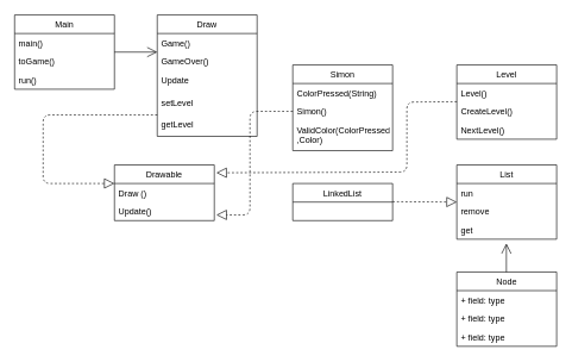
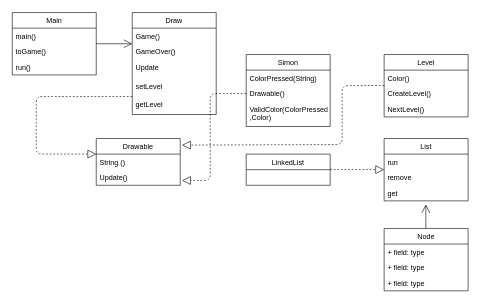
  <mxCell id="0" />
  <mxCell id="1" parent="0" />
  <mxCell id="2" value="Main" style="swimlane;fontStyle=0;childLayout=stackLayout;horizontal=1;startSize=26;fillColor=none;horizontalStack=0;resizeParent=1;resizeParentMax=0;resizeLast=0;collapsible=1;marginBottom=0;" vertex="1" parent="1"><mxGeometry x="20" y="20" width="140" height="104" as="geometry" /></mxCell>
  <mxCell id="3" value="main()" style="text;strokeColor=none;fillColor=none;align=left;verticalAlign=top;spacingLeft=4;spacingRight=4;overflow=hidden;rotatable=0;points=[[0,0.5],[1,0.5]];portConstraint=eastwest;" vertex="1" parent="2"><mxGeometry y="26" width="140" height="26" as="geometry" /></mxCell>
  <mxCell id="4" value="toGame()" style="text;strokeColor=none;fillColor=none;align=left;verticalAlign=top;spacingLeft=4;spacingRight=4;overflow=hidden;rotatable=0;points=[[0,0.5],[1,0.5]];portConstraint=eastwest;" vertex="1" parent="2"><mxGeometry y="52" width="140" height="26" as="geometry" /></mxCell>
  <mxCell id="5" value="run()" style="text;strokeColor=none;fillColor=none;align=left;verticalAlign=top;spacingLeft=4;spacingRight=4;overflow=hidden;rotatable=0;points=[[0,0.5],[1,0.5]];portConstraint=eastwest;" vertex="1" parent="2"><mxGeometry y="78" width="140" height="26" as="geometry" /></mxCell>
  <mxCell id="6" value="Simon" style="swimlane;fontStyle=0;childLayout=stackLayout;horizontal=1;startSize=26;fillColor=none;horizontalStack=0;resizeParent=1;resizeParentMax=0;resizeLast=0;collapsible=1;marginBottom=0;" vertex="1" parent="1"><mxGeometry x="410" y="90" width="140" height="120" as="geometry" /></mxCell>
  <mxCell id="7" value="ColorPressed(String)" style="text;strokeColor=none;fillColor=none;align=left;verticalAlign=top;spacingLeft=4;spacingRight=4;overflow=hidden;rotatable=0;points=[[0,0.5],[1,0.5]];portConstraint=eastwest;" vertex="1" parent="6"><mxGeometry y="26" width="140" height="26" as="geometry" /></mxCell>
- <mxCell id="8" value="Simon()" style="text;strokeColor=none;fillColor=none;align=left;verticalAlign=top;spacingLeft=4;spacingRight=4;overflow=hidden;rotatable=0;points=[[0,0.5],[1,0.5]];portConstraint=eastwest;" vertex="1" parent="6"><mxGeometry y="52" width="140" height="26" as="geometry" /></mxCell>
+ <mxCell id="8" value="Drawable()" style="text;strokeColor=none;fillColor=none;align=left;verticalAlign=top;spacingLeft=4;spacingRight=4;overflow=hidden;rotatable=0;points=[[0,0.5],[1,0.5]];portConstraint=eastwest;" vertex="1" parent="6"><mxGeometry y="52" width="140" height="26" as="geometry" /></mxCell>
  <mxCell id="9" value="ValidColor(ColorPressed&#10;,Color)" style="text;strokeColor=none;fillColor=none;align=left;verticalAlign=top;spacingLeft=4;spacingRight=4;overflow=hidden;rotatable=0;points=[[0,0.5],[1,0.5]];portConstraint=eastwest;" vertex="1" parent="6"><mxGeometry y="78" width="140" height="42" as="geometry" /></mxCell>
  <mxCell id="10" value="" style="endArrow=block;dashed=1;endFill=0;endSize=12;html=1;exitX=0;exitY=0.5;exitDx=0;exitDy=0;" edge="1" parent="6" source="8"><mxGeometry width="160" relative="1" as="geometry"><mxPoint y="140" as="sourcePoint" /><mxPoint x="-107" y="210" as="targetPoint" /><Array as="points"><mxPoint x="-60" y="65" /><mxPoint x="-60" y="210" /></Array></mxGeometry></mxCell>
  <mxCell id="11" value="Level" style="swimlane;fontStyle=0;childLayout=stackLayout;horizontal=1;startSize=26;fillColor=none;horizontalStack=0;resizeParent=1;resizeParentMax=0;resizeLast=0;collapsible=1;marginBottom=0;" vertex="1" parent="1"><mxGeometry x="640" y="90" width="140" height="104" as="geometry" /></mxCell>
- <mxCell id="12" value="Level()" style="text;strokeColor=none;fillColor=none;align=left;verticalAlign=top;spacingLeft=4;spacingRight=4;overflow=hidden;rotatable=0;points=[[0,0.5],[1,0.5]];portConstraint=eastwest;" vertex="1" parent="11"><mxGeometry y="26" width="140" height="26" as="geometry" /></mxCell>
+ <mxCell id="12" value="Color()" style="text;strokeColor=none;fillColor=none;align=left;verticalAlign=top;spacingLeft=4;spacingRight=4;overflow=hidden;rotatable=0;points=[[0,0.5],[1,0.5]];portConstraint=eastwest;" vertex="1" parent="11"><mxGeometry y="26" width="140" height="26" as="geometry" /></mxCell>
  <mxCell id="13" value="CreateLevel()" style="text;strokeColor=none;fillColor=none;align=left;verticalAlign=top;spacingLeft=4;spacingRight=4;overflow=hidden;rotatable=0;points=[[0,0.5],[1,0.5]];portConstraint=eastwest;" vertex="1" parent="11"><mxGeometry y="52" width="140" height="26" as="geometry" /></mxCell>
  <mxCell id="14" value="NextLevel()" style="text;strokeColor=none;fillColor=none;align=left;verticalAlign=top;spacingLeft=4;spacingRight=4;overflow=hidden;rotatable=0;points=[[0,0.5],[1,0.5]];portConstraint=eastwest;" vertex="1" parent="11"><mxGeometry y="78" width="140" height="26" as="geometry" /></mxCell>
  <mxCell id="15" value="Drawable" style="swimlane;fontStyle=0;childLayout=stackLayout;horizontal=1;startSize=26;fillColor=none;horizontalStack=0;resizeParent=1;resizeParentMax=0;resizeLast=0;collapsible=1;marginBottom=0;" vertex="1" parent="1"><mxGeometry x="160" y="230" width="140" height="78" as="geometry" /></mxCell>
- <mxCell id="16" value="Draw ()" style="text;strokeColor=none;fillColor=none;align=left;verticalAlign=top;spacingLeft=4;spacingRight=4;overflow=hidden;rotatable=0;points=[[0,0.5],[1,0.5]];portConstraint=eastwest;" vertex="1" parent="15"><mxGeometry y="26" width="140" height="26" as="geometry" /></mxCell>
+ <mxCell id="16" value="String ()" style="text;strokeColor=none;fillColor=none;align=left;verticalAlign=top;spacingLeft=4;spacingRight=4;overflow=hidden;rotatable=0;points=[[0,0.5],[1,0.5]];portConstraint=eastwest;" vertex="1" parent="15"><mxGeometry y="26" width="140" height="26" as="geometry" /></mxCell>
  <mxCell id="17" value="Update()" style="text;strokeColor=none;fillColor=none;align=left;verticalAlign=top;spacingLeft=4;spacingRight=4;overflow=hidden;rotatable=0;points=[[0,0.5],[1,0.5]];portConstraint=eastwest;" vertex="1" parent="15"><mxGeometry y="52" width="140" height="26" as="geometry" /></mxCell>
  <mxCell id="18" value="LinkedList" style="swimlane;fontStyle=0;childLayout=stackLayout;horizontal=1;startSize=26;fillColor=none;horizontalStack=0;resizeParent=1;resizeParentMax=0;resizeLast=0;collapsible=1;marginBottom=0;" vertex="1" parent="1"><mxGeometry x="410" y="256" width="140" height="52" as="geometry" /></mxCell>
  <mxCell id="19" value="Node" style="swimlane;fontStyle=0;childLayout=stackLayout;horizontal=1;startSize=26;fillColor=none;horizontalStack=0;resizeParent=1;resizeParentMax=0;resizeLast=0;collapsible=1;marginBottom=0;" vertex="1" parent="1"><mxGeometry x="640" y="380" width="140" height="104" as="geometry" /></mxCell>
  <mxCell id="20" value="+ field: type" style="text;strokeColor=none;fillColor=none;align=left;verticalAlign=top;spacingLeft=4;spacingRight=4;overflow=hidden;rotatable=0;points=[[0,0.5],[1,0.5]];portConstraint=eastwest;" vertex="1" parent="19"><mxGeometry y="26" width="140" height="26" as="geometry" /></mxCell>
  <mxCell id="21" value="+ field: type" style="text;strokeColor=none;fillColor=none;align=left;verticalAlign=top;spacingLeft=4;spacingRight=4;overflow=hidden;rotatable=0;points=[[0,0.5],[1,0.5]];portConstraint=eastwest;" vertex="1" parent="19"><mxGeometry y="52" width="140" height="26" as="geometry" /></mxCell>
  <mxCell id="22" value="+ field: type" style="text;strokeColor=none;fillColor=none;align=left;verticalAlign=top;spacingLeft=4;spacingRight=4;overflow=hidden;rotatable=0;points=[[0,0.5],[1,0.5]];portConstraint=eastwest;" vertex="1" parent="19"><mxGeometry y="78" width="140" height="26" as="geometry" /></mxCell>
  <mxCell id="23" value="List" style="swimlane;fontStyle=0;childLayout=stackLayout;horizontal=1;startSize=26;fillColor=none;horizontalStack=0;resizeParent=1;resizeParentMax=0;resizeLast=0;collapsible=1;marginBottom=0;" vertex="1" parent="1"><mxGeometry x="640" y="230" width="140" height="104" as="geometry" /></mxCell>
  <mxCell id="24" value="run" style="text;strokeColor=none;fillColor=none;align=left;verticalAlign=top;spacingLeft=4;spacingRight=4;overflow=hidden;rotatable=0;points=[[0,0.5],[1,0.5]];portConstraint=eastwest;" vertex="1" parent="23"><mxGeometry y="26" width="140" height="26" as="geometry" /></mxCell>
  <mxCell id="25" value="remove" style="text;strokeColor=none;fillColor=none;align=left;verticalAlign=top;spacingLeft=4;spacingRight=4;overflow=hidden;rotatable=0;points=[[0,0.5],[1,0.5]];portConstraint=eastwest;" vertex="1" parent="23"><mxGeometry y="52" width="140" height="26" as="geometry" /></mxCell>
  <mxCell id="26" value="get" style="text;strokeColor=none;fillColor=none;align=left;verticalAlign=top;spacingLeft=4;spacingRight=4;overflow=hidden;rotatable=0;points=[[0,0.5],[1,0.5]];portConstraint=eastwest;" vertex="1" parent="23"><mxGeometry y="78" width="140" height="26" as="geometry" /></mxCell>
  <mxCell id="27" value="" style="endArrow=block;dashed=1;endFill=0;endSize=12;html=1;" edge="1" parent="1"><mxGeometry width="160" relative="1" as="geometry"><mxPoint x="550" y="281.5" as="sourcePoint" /><mxPoint x="640" y="282" as="targetPoint" /></mxGeometry></mxCell>
  <mxCell id="28" value="Draw" style="swimlane;fontStyle=0;childLayout=stackLayout;horizontal=1;startSize=26;fillColor=none;horizontalStack=0;resizeParent=1;resizeParentMax=0;resizeLast=0;collapsible=1;marginBottom=0;" vertex="1" parent="1"><mxGeometry x="220" y="20" width="140" height="170" as="geometry" /></mxCell>
  <mxCell id="29" value="Game()" style="text;strokeColor=none;fillColor=none;align=left;verticalAlign=top;spacingLeft=4;spacingRight=4;overflow=hidden;rotatable=0;points=[[0,0.5],[1,0.5]];portConstraint=eastwest;" vertex="1" parent="28"><mxGeometry y="26" width="140" height="26" as="geometry" /></mxCell>
  <mxCell id="30" value="" style="endArrow=open;endFill=1;endSize=12;html=1;entryX=0;entryY=0;entryDx=0;entryDy=0;entryPerimeter=0;" edge="1" parent="28" target="31"><mxGeometry width="160" relative="1" as="geometry"><mxPoint x="-60" y="52" as="sourcePoint" /><mxPoint x="90" y="52" as="targetPoint" /></mxGeometry></mxCell>
  <mxCell id="31" value="GameOver()" style="text;strokeColor=none;fillColor=none;align=left;verticalAlign=top;spacingLeft=4;spacingRight=4;overflow=hidden;rotatable=0;points=[[0,0.5],[1,0.5]];portConstraint=eastwest;" vertex="1" parent="28"><mxGeometry y="52" width="140" height="26" as="geometry" /></mxCell>
  <mxCell id="32" value="Update " style="text;strokeColor=none;fillColor=none;align=left;verticalAlign=top;spacingLeft=4;spacingRight=4;overflow=hidden;rotatable=0;points=[[0,0.5],[1,0.5]];portConstraint=eastwest;" vertex="1" parent="28"><mxGeometry y="78" width="140" height="32" as="geometry" /></mxCell>
  <mxCell id="33" value="setLevel" style="text;strokeColor=none;fillColor=none;align=left;verticalAlign=top;spacingLeft=4;spacingRight=4;overflow=hidden;rotatable=0;points=[[0,0.5],[1,0.5]];portConstraint=eastwest;" vertex="1" parent="28"><mxGeometry y="110" width="140" height="30" as="geometry" /></mxCell>
  <mxCell id="34" value="getLevel" style="text;strokeColor=none;fillColor=none;align=left;verticalAlign=top;spacingLeft=4;spacingRight=4;overflow=hidden;rotatable=0;points=[[0,0.5],[1,0.5]];portConstraint=eastwest;" vertex="1" parent="28"><mxGeometry y="140" width="140" height="30" as="geometry" /></mxCell>
  <mxCell id="35" value="" style="endArrow=block;dashed=1;endFill=0;endSize=12;html=1;entryX=1.021;entryY=0.141;entryDx=0;entryDy=0;entryPerimeter=0;" edge="1" parent="1" target="15"><mxGeometry width="160" relative="1" as="geometry"><mxPoint x="640" y="141.5" as="sourcePoint" /><mxPoint x="310" y="240" as="targetPoint" /><Array as="points"><mxPoint x="570" y="142" /><mxPoint x="570" y="240" /></Array></mxGeometry></mxCell>
  <mxCell id="36" value="" style="endArrow=block;dashed=1;endFill=0;endSize=12;html=1;exitX=0;exitY=0;exitDx=0;exitDy=0;exitPerimeter=0;" edge="1" parent="1" source="34"><mxGeometry width="160" relative="1" as="geometry"><mxPoint x="0" y="256" as="sourcePoint" /><mxPoint x="160" y="256" as="targetPoint" /><Array as="points"><mxPoint x="60" y="160" /><mxPoint x="60" y="256" /></Array></mxGeometry></mxCell>
  <mxCell id="37" value="" style="endArrow=open;endFill=1;endSize=12;html=1;" edge="1" parent="1"><mxGeometry width="160" relative="1" as="geometry"><mxPoint x="709.5" y="380" as="sourcePoint" /><mxPoint x="709.5" y="340" as="targetPoint" /></mxGeometry></mxCell>
